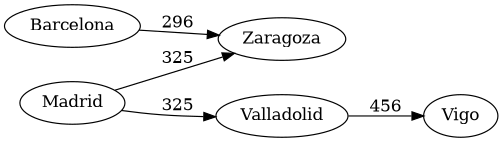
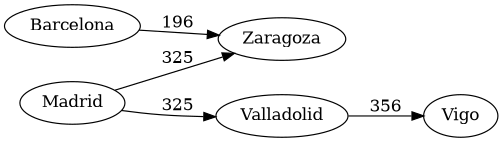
  digraph {
    rankdir=LR
    n1 [label=Barcelona]
    n2 [label=Zaragoza]
    n3 [label=Madrid]
    n4 [label=Valladolid]
    n5 [label=Vigo]
-   n1 -> n2 [label=296]
+   n1 -> n2 [label=196]
    n3 -> n2 [label=325]
    n3 -> n4 [label=325]
-   n4 -> n5 [label=456]
+   n4 -> n5 [label=356]
  }
